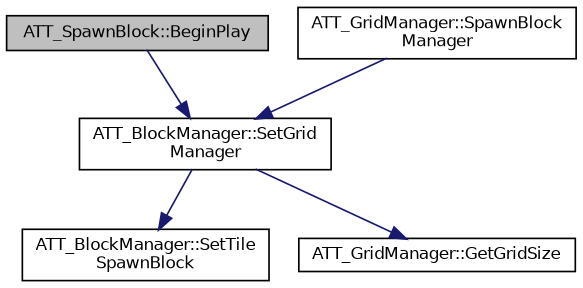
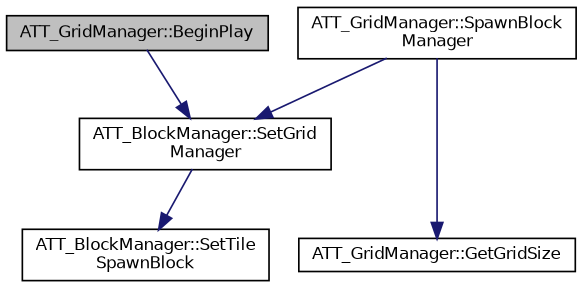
  digraph {
    rankdir=TB
    node [color=black fillcolor=white fontname=Helvetica fontsize=10 shape=record style=filled]
    edge [color=midnightblue fontname=Helvetica fontsize=10 labelfontname=Helvetica labelfontsize=10 style=solid]
-   n1 [fillcolor=grey75 fontcolor=black height=0.2 label="ATT_SpawnBlock::BeginPlay" width=0.4]
+   n1 [fillcolor=grey75 fontcolor=black height=0.2 label="ATT_GridManager::BeginPlay" width=0.4]
    n2 [height=0.2 label="ATT_BlockManager::SetGrid\lManager" width=0.4]
    n3 [height=0.2 label="ATT_GridManager::SpawnBlock\lManager" width=0.4]
    n4 [height=0.2 label="ATT_GridManager::GetGridSize" width=0.4]
    n5 [height=0.2 label="ATT_BlockManager::SetTile\lSpawnBlock" width=0.4]
    n1 -> n2
-   n2 -> n4
+   n3 -> n4
    n2 -> n5
    n3 -> n2
  }
